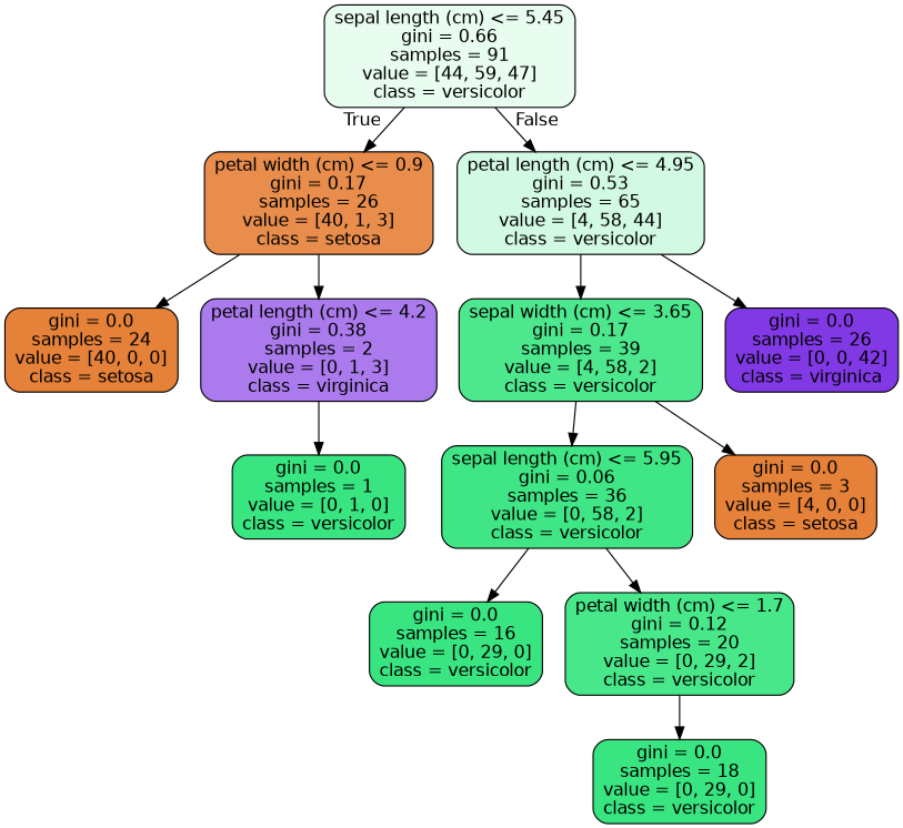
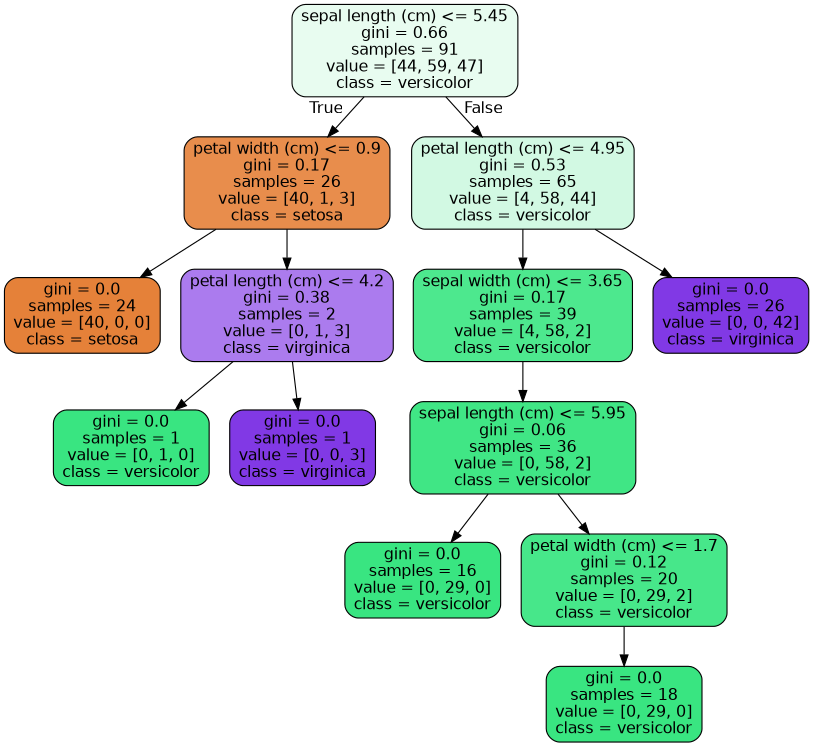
  digraph {
    node [color=black fillcolor="#39e581" fontname=helvetica shape=box style="filled, rounded"]
    edge [fontname=helvetica]
    n1 [fillcolor="#e8fcf0" label="sepal length (cm) <= 5.45\ngini = 0.66\nsamples = 91\nvalue = [44, 59, 47]\nclass = versicolor"]
    n2 [fillcolor="#e88d4c" label="petal width (cm) <= 0.9\ngini = 0.17\nsamples = 26\nvalue = [40, 1, 3]\nclass = setosa"]
    n3 [fillcolor="#d2f9e3" label="petal length (cm) <= 4.95\ngini = 0.53\nsamples = 65\nvalue = [4, 58, 44]\nclass = versicolor"]
    n4 [fillcolor="#e58139" label="gini = 0.0\nsamples = 24\nvalue = [40, 0, 0]\nclass = setosa"]
    n5 [fillcolor="#ab7bee" label="petal length (cm) <= 4.2\ngini = 0.38\nsamples = 2\nvalue = [0, 1, 3]\nclass = virginica"]
    n6 [fillcolor="#4de88e" label="sepal width (cm) <= 3.65\ngini = 0.17\nsamples = 39\nvalue = [4, 58, 2]\nclass = versicolor"]
    n7 [fillcolor="#8139e5" label="gini = 0.0\nsamples = 26\nvalue = [0, 0, 42]\nclass = virginica"]
    n8 [label="gini = 0.0\nsamples = 1\nvalue = [0, 1, 0]\nclass = versicolor"]
+   n9 [fillcolor="#8139e5" label="gini = 0.0\nsamples = 1\nvalue = [0, 0, 3]\nclass = virginica"]
    n10 [fillcolor="#40e685" label="sepal length (cm) <= 5.95\ngini = 0.06\nsamples = 36\nvalue = [0, 58, 2]\nclass = versicolor"]
-   n11 [fillcolor="#e58139" label="gini = 0.0\nsamples = 3\nvalue = [4, 0, 0]\nclass = setosa"]
    n12 [label="gini = 0.0\nsamples = 16\nvalue = [0, 29, 0]\nclass = versicolor"]
    n13 [fillcolor="#47e78a" label="petal width (cm) <= 1.7\ngini = 0.12\nsamples = 20\nvalue = [0, 29, 2]\nclass = versicolor"]
    n14 [label="gini = 0.0\nsamples = 18\nvalue = [0, 29, 0]\nclass = versicolor"]
    n1 -> n2 [headlabel=True labelangle=45 labeldistance=2.5]
    n1 -> n3 [headlabel=False labelangle=-45 labeldistance=2.5]
    n2 -> n4
    n2 -> n5
    n3 -> n6
    n3 -> n7
    n5 -> n8
+   n5 -> n9
    n6 -> n10
-   n6 -> n11
    n10 -> n12
    n10 -> n13
    n13 -> n14
  }
